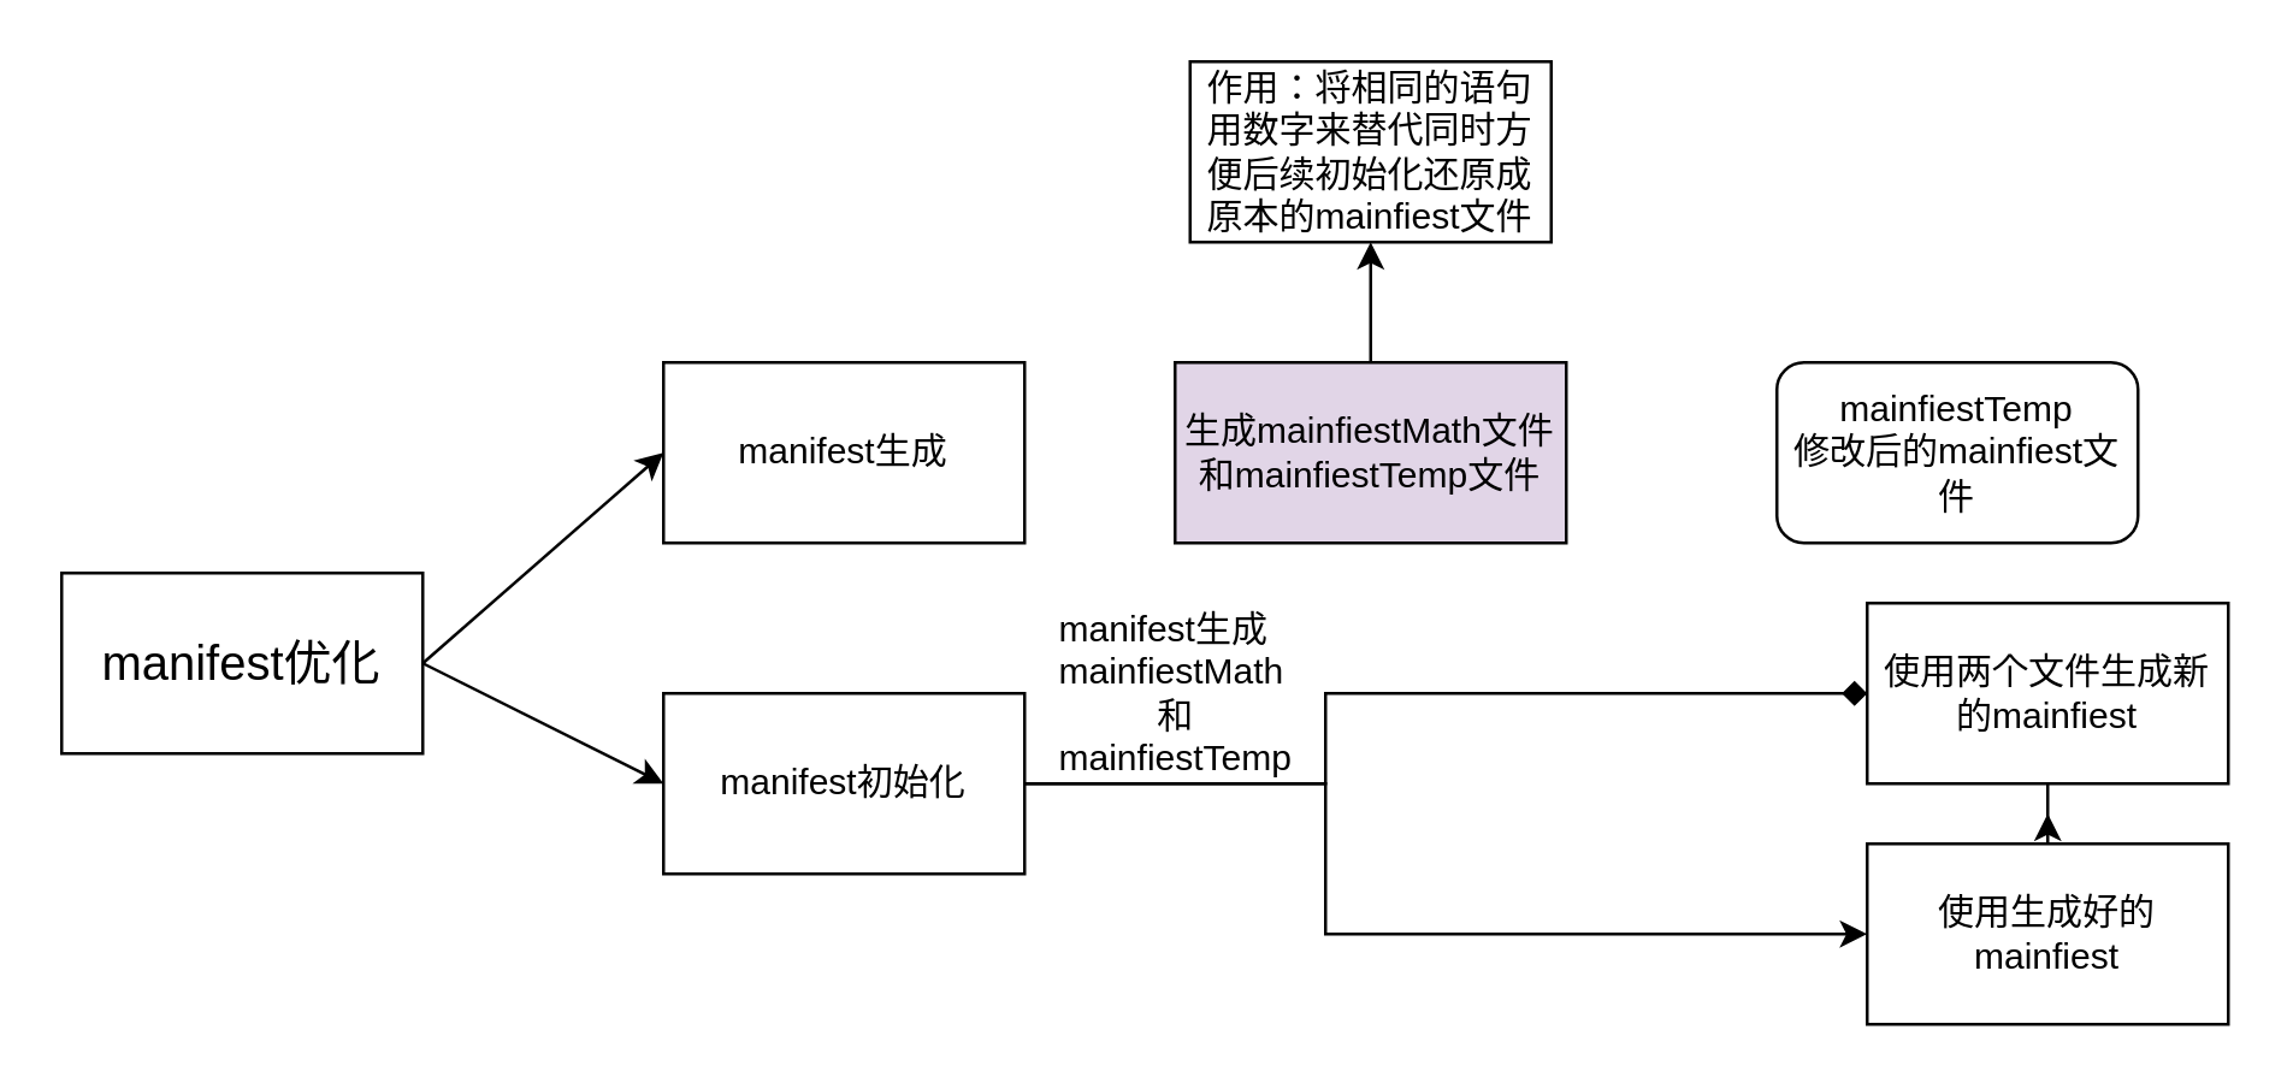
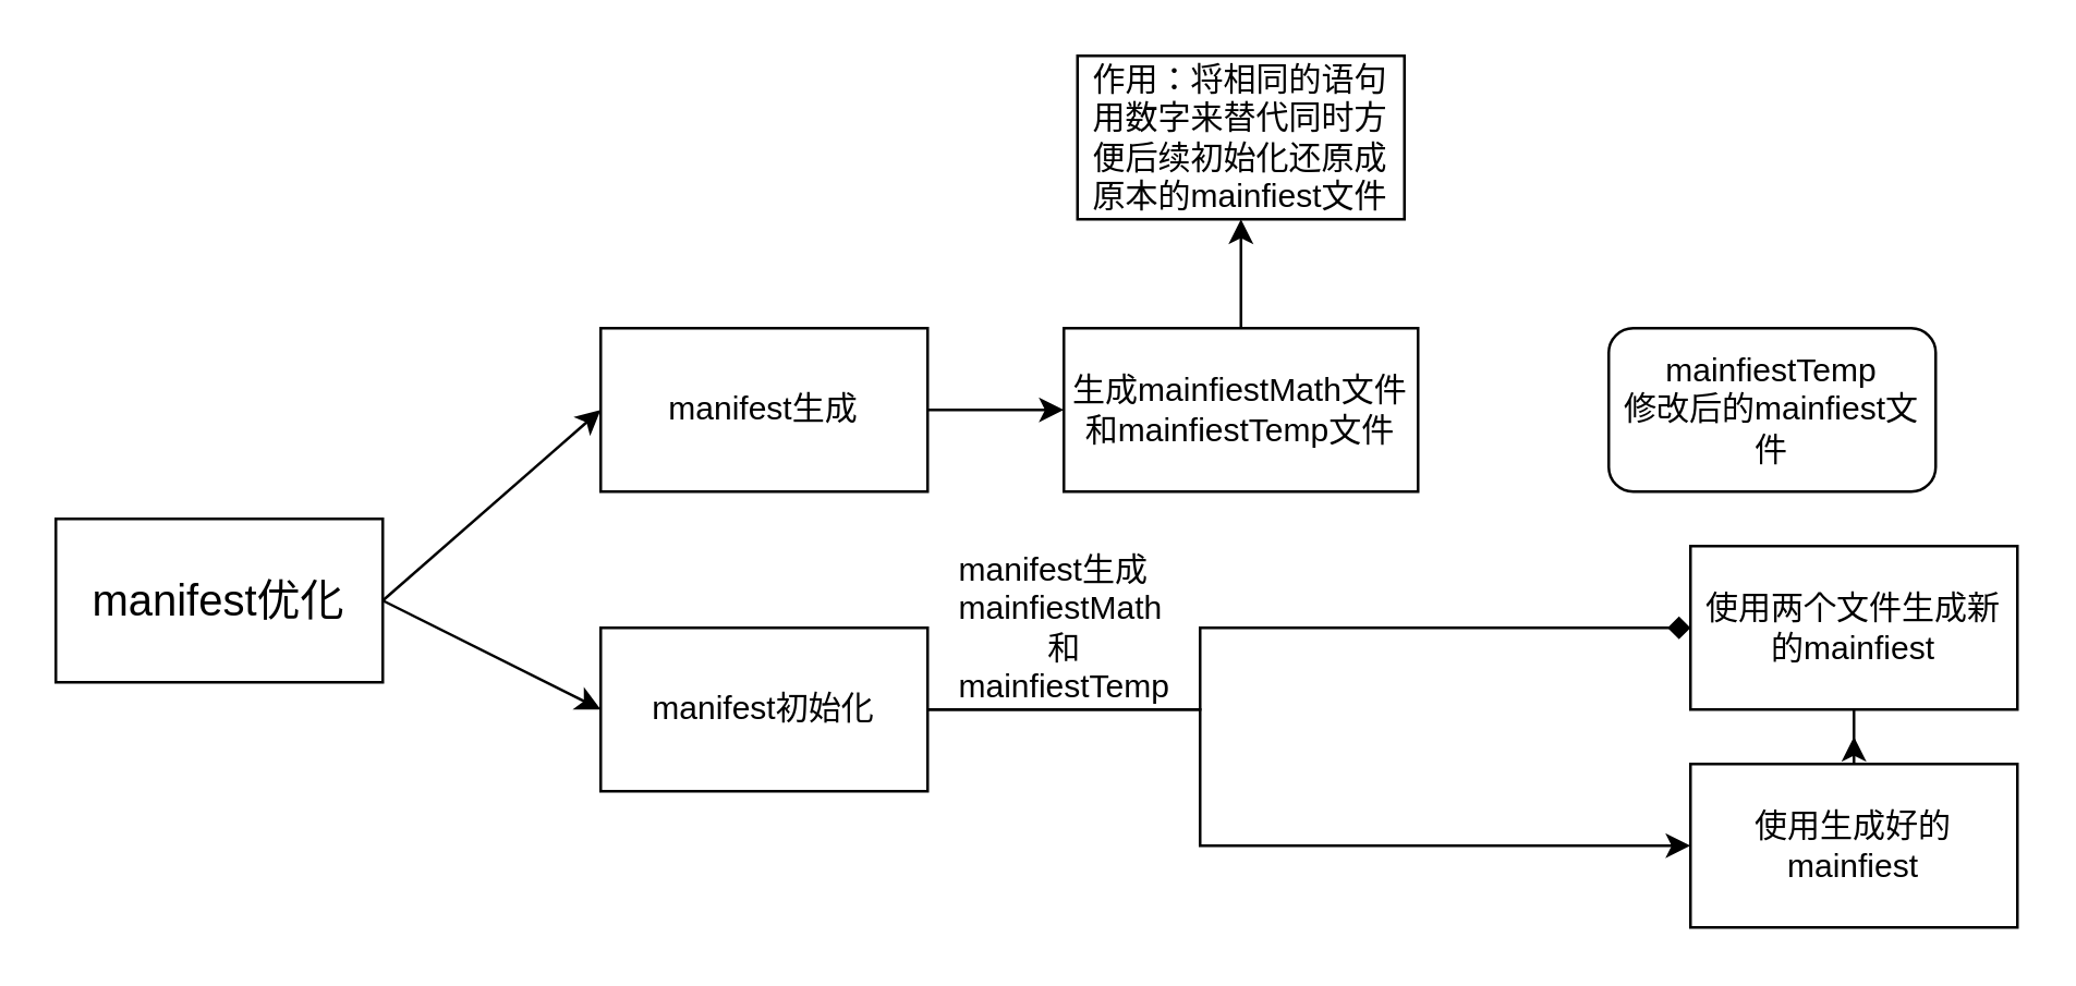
  <mxCell id="0" />
  <mxCell id="1" parent="0" />
  <mxCell id="2" value="&lt;font style=&quot;font-size: 16px;&quot;&gt;manifest优化&lt;/font&gt;" style="rounded=0;whiteSpace=wrap;html=1;" vertex="1" parent="1"><mxGeometry x="20" y="190" width="120" height="60" as="geometry" /></mxCell>
  <mxCell id="3" value="" style="endArrow=classic;html=1;rounded=0;" edge="1" parent="1"><mxGeometry width="50" height="50" relative="1" as="geometry"><mxPoint x="140" y="220" as="sourcePoint" /><mxPoint x="220" y="150" as="targetPoint" /></mxGeometry></mxCell>
  <mxCell id="4" value="manifest生成" style="rounded=0;whiteSpace=wrap;html=1;" vertex="1" parent="1"><mxGeometry x="220" y="120" width="120" height="60" as="geometry" /></mxCell>
  <mxCell id="5" value="" style="endArrow=classic;html=1;rounded=0;" edge="1" parent="1"><mxGeometry width="50" height="50" relative="1" as="geometry"><mxPoint x="140" y="220" as="sourcePoint" /><mxPoint x="220" y="260" as="targetPoint" /></mxGeometry></mxCell>
  <mxCell id="6" style="edgeStyle=orthogonalEdgeStyle;rounded=0;orthogonalLoop=1;jettySize=auto;html=1;endArrow=diamond;" edge="1" parent="1" source="7" target="14"><mxGeometry relative="1" as="geometry"><mxPoint x="390" y="260" as="targetPoint" /><Array as="points"><mxPoint x="440" y="260" /><mxPoint x="440" y="230" /></Array></mxGeometry></mxCell>
  <mxCell id="7" value="manifest初始化" style="rounded=0;whiteSpace=wrap;html=1;" vertex="1" parent="1"><mxGeometry x="220" y="230" width="120" height="60" as="geometry" /></mxCell>
  <mxCell id="8" style="edgeStyle=orthogonalEdgeStyle;rounded=0;orthogonalLoop=1;jettySize=auto;html=1;" edge="1" parent="1" source="9" target="11"><mxGeometry relative="1" as="geometry"><mxPoint x="455" y="80" as="targetPoint" /></mxGeometry></mxCell>
- <mxCell id="9" value="生成mainfiestMath文件和mainfiestTemp文件" style="rounded=0;whiteSpace=wrap;html=1;rotation=0;fillColor=#e1d5e7;" vertex="1" parent="1"><mxGeometry x="390" y="120" width="130" height="60" as="geometry" /></mxCell>
+ <mxCell id="9" value="生成mainfiestMath文件和mainfiestTemp文件" style="rounded=0;whiteSpace=wrap;html=1;rotation=0;" vertex="1" parent="1"><mxGeometry x="390" y="120" width="130" height="60" as="geometry" /></mxCell>
+ <mxCell id="10" value="" style="endArrow=classic;html=1;rounded=0;exitX=1;exitY=0.5;exitDx=0;exitDy=0;entryX=0;entryY=0.5;entryDx=0;entryDy=0;" edge="1" parent="1" source="4" target="9"><mxGeometry width="50" height="50" relative="1" as="geometry"><mxPoint x="410" y="150" as="sourcePoint" /><mxPoint x="460" y="100" as="targetPoint" /><Array as="points" /></mxGeometry></mxCell>
  <mxCell id="11" value="作用：将相同的语句用数字来替代同时方便后续初始化还原成原本的mainfiest文件" style="rounded=0;whiteSpace=wrap;html=1;" vertex="1" parent="1"><mxGeometry x="395" y="20" width="120" height="60" as="geometry" /></mxCell>
  <mxCell id="12" value="mainfiestTemp&lt;br&gt;修改后的mainfiest文件" style="whiteSpace=wrap;html=1;rounded=1;" vertex="1" parent="1"><mxGeometry x="590" y="120" width="120" height="60" as="geometry" /></mxCell>
  <mxCell id="13" style="edgeStyle=orthogonalEdgeStyle;rounded=0;orthogonalLoop=1;jettySize=auto;html=1;" edge="1" parent="1" source="14"><mxGeometry relative="1" as="geometry"><mxPoint x="680" y="270" as="targetPoint" /></mxGeometry></mxCell>
  <mxCell id="14" value="使用两个文件生成新的mainfiest" style="rounded=0;whiteSpace=wrap;html=1;" vertex="1" parent="1"><mxGeometry x="620" y="200" width="120" height="60" as="geometry" /></mxCell>
  <mxCell id="15" value="使用生成好的mainfiest" style="rounded=0;whiteSpace=wrap;html=1;" vertex="1" parent="1"><mxGeometry x="620" y="280" width="120" height="60" as="geometry" /></mxCell>
  <mxCell id="16" style="edgeStyle=orthogonalEdgeStyle;rounded=0;orthogonalLoop=1;jettySize=auto;html=1;exitX=1;exitY=0.5;exitDx=0;exitDy=0;entryX=0;entryY=0.5;entryDx=0;entryDy=0;" edge="1" parent="1" source="7" target="15"><mxGeometry relative="1" as="geometry"><mxPoint x="420" y="240" as="targetPoint" /><mxPoint x="350" y="270" as="sourcePoint" /><Array as="points"><mxPoint x="440" y="260" /><mxPoint x="440" y="310" /></Array></mxGeometry></mxCell>
  <mxCell id="17" value="&lt;div style=&quot;text-align: left;&quot;&gt;&lt;span style=&quot;background-color: initial;&quot;&gt;&lt;font style=&quot;font-size: 12px;&quot;&gt;manifest生成&lt;/font&gt;&lt;/span&gt;&lt;/div&gt;&lt;font style=&quot;font-size: 12px;&quot;&gt;&lt;div style=&quot;text-align: left;&quot;&gt;&lt;span style=&quot;background-color: initial;&quot;&gt;mainfiestMath&lt;/span&gt;&lt;/div&gt;&lt;div style=&quot;&quot;&gt;&lt;span style=&quot;background-color: initial;&quot;&gt;和&lt;/span&gt;&lt;/div&gt;&lt;div style=&quot;&quot;&gt;&lt;span style=&quot;background-color: initial;&quot;&gt;mainfiestTemp&lt;/span&gt;&lt;/div&gt;&lt;/font&gt;" style="text;html=1;align=center;verticalAlign=middle;resizable=0;points=[];autosize=1;strokeColor=none;fillColor=none;" vertex="1" parent="1"><mxGeometry x="340" y="195" width="100" height="70" as="geometry" /></mxCell>
